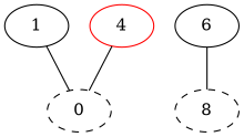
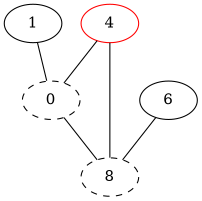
  graph {
    n1 [label=0 style=dashed]
    n2 [label=8 style=dashed]
    1
    4 [color=red]
    6
+   n1 -- n2
    1 -- n1
    4 -- n1
+   4 -- n2
    6 -- n2
  }
